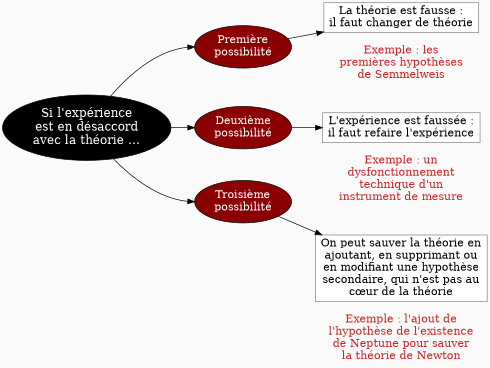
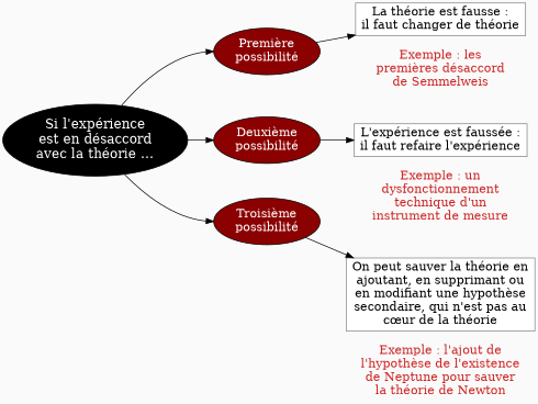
  digraph {
    bgcolor=grey98
    nodesep=0.2
    rankdir=LR
    ranksep=0.1
    splines=true
    style=filled
    node [color=grey50 fillcolor=white fontcolor=white fontsize=16 style=filled]
    edge [minlen=4]
    n1 [fontcolor=black label="La théorie est fausse :\nil faut changer de théorie" shape=box]
-   n2 [fillcolor=grey98 fontcolor=firebrick3 label="Exemple : les\npremières hypothèses\nde Semmelweis" shape=plaintext style="filled, rounded"]
+   n2 [fillcolor=grey98 fontcolor=firebrick3 label="Exemple : les\npremières désaccord\nde Semmelweis" shape=plaintext style="filled, rounded"]
    n3 [fontcolor=black label="L'expérience est faussée :\nil faut refaire l'expérience" shape=box]
    n4 [fillcolor=grey98 fontcolor=firebrick3 label="Exemple : un\ndysfonctionnement\ntechnique d'un\ninstrument de mesure" shape=plaintext style="filled, rounded"]
    n5 [fontcolor=black label="On peut sauver la théorie en\najoutant, en supprimant ou\nen modifiant une hypothèse\nsecondaire, qui n'est pas au\ncœur de la théorie" shape=box]
    n6 [fillcolor=grey98 fontcolor=firebrick3 label="Exemple : l'ajout de\nl'hypothèse de l'existence\nde Neptune pour sauver\nla théorie de Newton" shape=plaintext style="filled, rounded"]
    n7 [fillcolor=12 fontsize=18 label="Si l'expérience\nest en désaccord\navec la théorie …" color=""]
    n8 [fillcolor=red4 label="Première\npossibilité" color=""]
    n9 [fillcolor=red4 label="Deuxième\npossibilité" color=""]
    n10 [fillcolor=red4 label="Troisième\npossibilité" color=""]
    subgraph sub_1 {
      rank=same
      n1
      n2
    }
    subgraph sub_2 {
      rank=same
      n2
      n3
    }
    subgraph sub_3 {
      rank=same
      n3
      n4
    }
    subgraph sub_4 {
      rank=same
      n4
      n5
    }
    subgraph sub_5 {
      rank=same
      n5
      n6
    }
    n1 -> n2 [minlen=1 style=invis]
    n2 -> n3 [minlen=3 style=invis]
    n3 -> n4 [minlen=1 style=invis]
    n4 -> n5 [minlen=3 style=invis]
    n5 -> n6 [minlen=1 style=invis]
    n7 -> n8 [headport=w]
    n7 -> n9 [headport=w]
    n7 -> n10 [headport=w]
    n8 -> n1
    n9 -> n3
    n10 -> n5
  }
